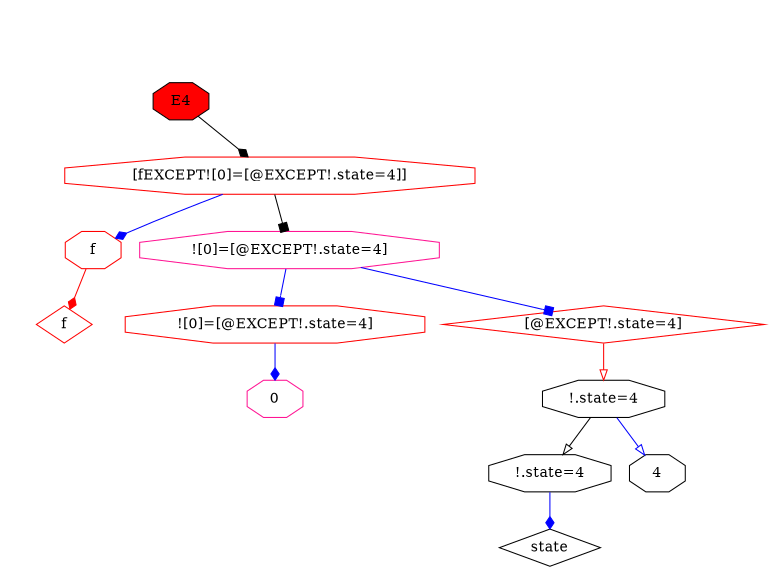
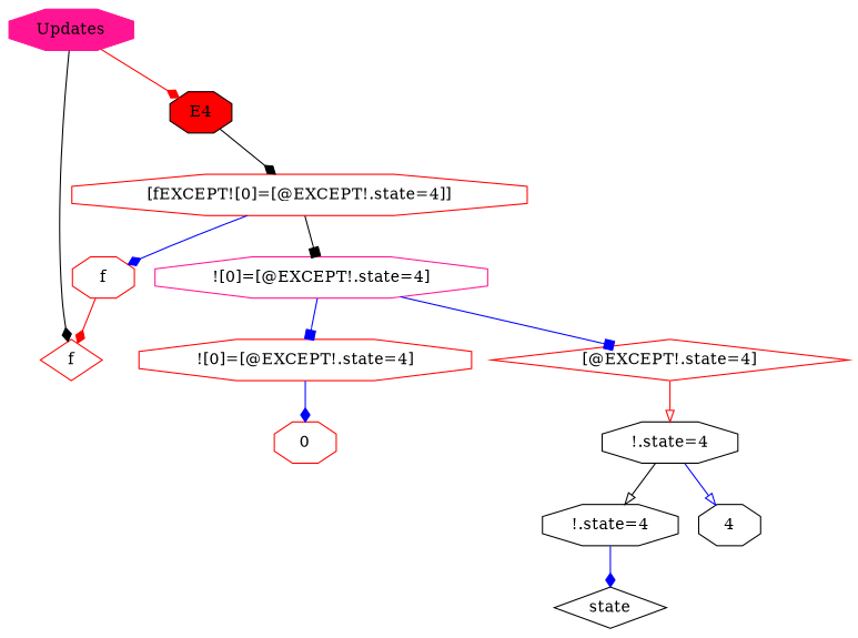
  strict digraph {
    node [color=red shape=octagon]
    edge [arrowhead=diamond color=blue]
+   n1 [color=deeppink label=Updates style=filled]
    n2 [label=f shape=diamond]
    n3 [color=black fillcolor=red label=E4 style=filled]
    n4 [label="[fEXCEPT![0]=[@EXCEPT!.state=4]]"]
    n5 [label=f]
    n6 [color=deeppink label="![0]=[@EXCEPT!.state=4]"]
    n7 [label="![0]=[@EXCEPT!.state=4]"]
    n8 [label="[@EXCEPT!.state=4]" shape=diamond]
-   n9 [color=deeppink label=0]
+   n9 [label=0]
    n10 [color=black label="!.state=4"]
    n11 [color=black label="!.state=4"]
    n12 [color=black label=4]
    n13 [color=black label=state shape=diamond]
+   n1 -> n2 [color=black]
+   n1 -> n3 [color=red]
    n3 -> n4 [color=black]
    n4 -> n5
    n4 -> n6 [arrowhead=box color=black]
    n5 -> n2 [color=red]
    n6 -> n7 [arrowhead=box]
    n6 -> n8 [arrowhead=box]
    n7 -> n9
    n8 -> n10 [arrowhead=onormal color=red]
    n10 -> n11 [arrowhead=onormal color=black]
    n10 -> n12 [arrowhead=onormal]
    n11 -> n13
  }
